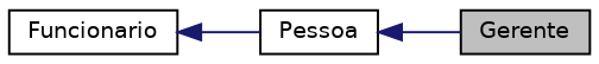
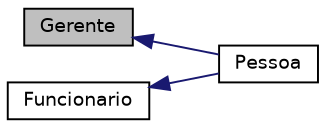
  digraph {
    rankdir=LR
    node [color=black fillcolor=white fontname=Helvetica fontsize=10 shape=record style=filled]
    edge [color=midnightblue dir=back fontname=Helvetica fontsize=10 labelfontname=Helvetica labelfontsize=10 style=solid]
    n1 [fillcolor=grey75 fontcolor=black height=0.2 label=Gerente width=0.4]
    n2 [height=0.2 label=Pessoa width=0.4]
    n3 [height=0.2 label=Funcionario width=0.4]
-   n2 -> n1
+   n1 -> n2
    n3 -> n2
  }
